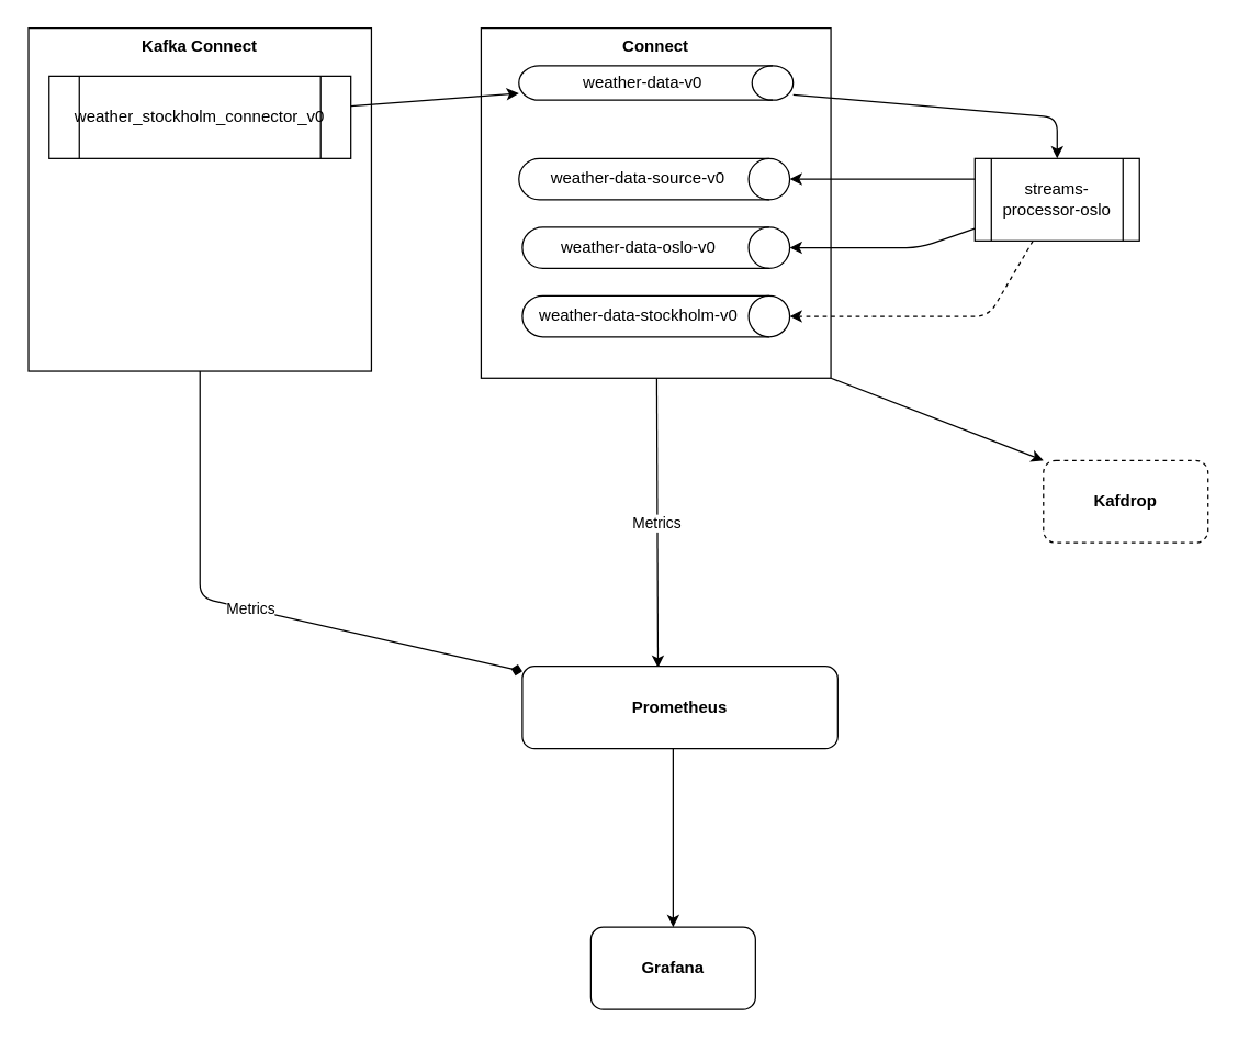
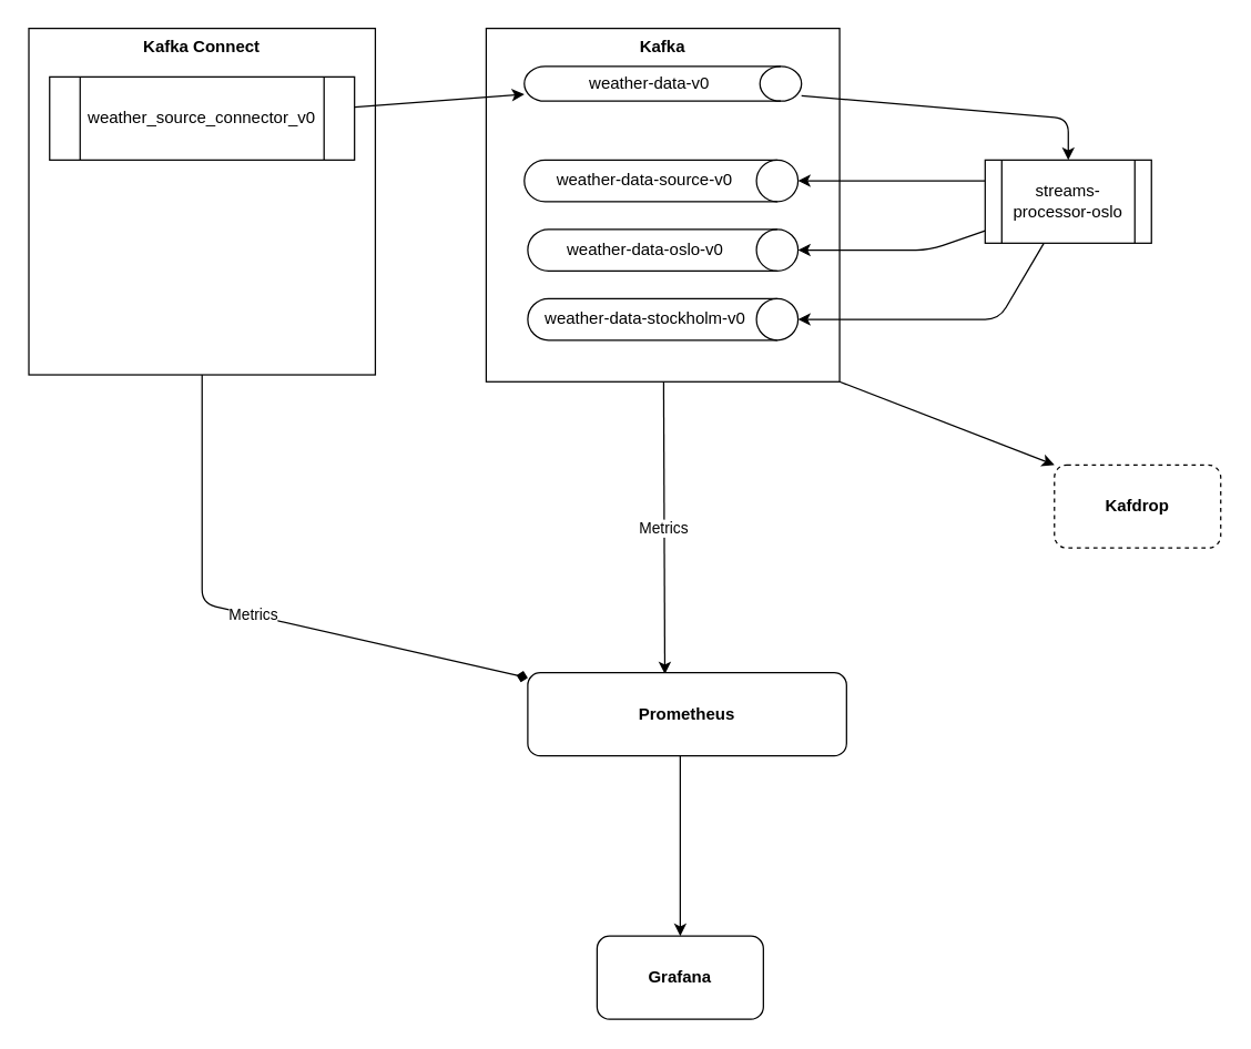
  <mxCell id="0" />
  <mxCell id="1" parent="0" />
  <mxCell id="2" value="Metrics" style="edgeStyle=none;html=1;entryX=0.43;entryY=0.017;entryDx=0;entryDy=0;entryPerimeter=0;" edge="1" parent="1" source="4" target="19"><mxGeometry relative="1" as="geometry" /></mxCell>
  <mxCell id="3" style="edgeStyle=none;html=1;entryX=0;entryY=0;entryDx=0;entryDy=0;exitX=1;exitY=1;exitDx=0;exitDy=0;" edge="1" parent="1" source="4" target="21"><mxGeometry relative="1" as="geometry" /></mxCell>
- <mxCell id="4" value="&lt;b&gt;Connect&lt;/b&gt;" style="whiteSpace=wrap;html=1;aspect=fixed;verticalAlign=top;" vertex="1" parent="1"><mxGeometry x="350" y="20" width="255" height="255" as="geometry" /></mxCell>
+ <mxCell id="4" value="&lt;b&gt;Kafka&lt;/b&gt;" style="whiteSpace=wrap;html=1;aspect=fixed;verticalAlign=top;" vertex="1" parent="1"><mxGeometry x="350" y="20" width="255" height="255" as="geometry" /></mxCell>
  <mxCell id="5" value="Metrics" style="edgeStyle=none;html=1;endArrow=diamond;" edge="1" parent="1" source="6" target="19"><mxGeometry relative="1" as="geometry"><Array as="points"><mxPoint x="145" y="435" /></Array></mxGeometry></mxCell>
  <mxCell id="6" value="&lt;b&gt;Kafka Connect&lt;/b&gt;" style="whiteSpace=wrap;html=1;aspect=fixed;verticalAlign=top;" vertex="1" parent="1"><mxGeometry x="20" y="20" width="250" height="250" as="geometry" /></mxCell>
  <mxCell id="7" style="edgeStyle=none;html=1;" edge="1" parent="1" source="8" target="10"><mxGeometry relative="1" as="geometry" /></mxCell>
- <mxCell id="8" value="weather_stockholm_connector_v0" style="shape=process;whiteSpace=wrap;html=1;backgroundOutline=1;" vertex="1" parent="1"><mxGeometry x="35" y="55" width="220" height="60" as="geometry" /></mxCell>
+ <mxCell id="8" value="weather_source_connector_v0" style="shape=process;whiteSpace=wrap;html=1;backgroundOutline=1;" vertex="1" parent="1"><mxGeometry x="35" y="55" width="220" height="60" as="geometry" /></mxCell>
  <mxCell id="9" style="edgeStyle=none;html=1;entryX=0.5;entryY=0;entryDx=0;entryDy=0;" edge="1" parent="1" source="10" target="14"><mxGeometry relative="1" as="geometry"><Array as="points"><mxPoint x="770" y="85" /></Array></mxGeometry></mxCell>
  <mxCell id="10" value="weather-data-v0" style="shape=cylinder3;whiteSpace=wrap;html=1;boundedLbl=1;backgroundOutline=1;size=15;direction=south;" vertex="1" parent="1"><mxGeometry x="377.5" y="47.5" width="200" height="25" as="geometry" /></mxCell>
  <mxCell id="11" style="edgeStyle=none;html=1;entryX=0.5;entryY=0;entryDx=0;entryDy=0;entryPerimeter=0;exitX=0;exitY=0.25;exitDx=0;exitDy=0;" edge="1" parent="1" source="14" target="15"><mxGeometry relative="1" as="geometry" /></mxCell>
  <mxCell id="12" style="edgeStyle=none;html=1;entryX=0.5;entryY=0;entryDx=0;entryDy=0;entryPerimeter=0;" edge="1" parent="1" source="14" target="17"><mxGeometry relative="1" as="geometry"><Array as="points"><mxPoint x="670" y="180" /></Array></mxGeometry></mxCell>
- <mxCell id="13" style="edgeStyle=none;html=1;entryX=0.5;entryY=0;entryDx=0;entryDy=0;entryPerimeter=0;dashed=1;" edge="1" parent="1" source="14" target="16"><mxGeometry relative="1" as="geometry"><Array as="points"><mxPoint x="720" y="230" /></Array></mxGeometry></mxCell>
+ <mxCell id="13" style="edgeStyle=none;html=1;entryX=0.5;entryY=0;entryDx=0;entryDy=0;entryPerimeter=0;" edge="1" parent="1" source="14" target="16"><mxGeometry relative="1" as="geometry"><Array as="points"><mxPoint x="720" y="230" /></Array></mxGeometry></mxCell>
  <mxCell id="14" value="streams-processor-oslo" style="shape=process;whiteSpace=wrap;html=1;backgroundOutline=1;" vertex="1" parent="1"><mxGeometry x="710" y="115" width="120" height="60" as="geometry" /></mxCell>
  <mxCell id="15" value="weather-data-source-v0" style="shape=cylinder3;whiteSpace=wrap;html=1;boundedLbl=1;backgroundOutline=1;size=15;direction=south;" vertex="1" parent="1"><mxGeometry x="377.5" y="115" width="197.5" height="30" as="geometry" /></mxCell>
  <mxCell id="16" value="weather-data-stockholm-v0" style="shape=cylinder3;whiteSpace=wrap;html=1;boundedLbl=1;backgroundOutline=1;size=15;direction=south;" vertex="1" parent="1"><mxGeometry x="380" y="215" width="195" height="30" as="geometry" /></mxCell>
  <mxCell id="17" value="weather-data-oslo-v0" style="shape=cylinder3;whiteSpace=wrap;html=1;boundedLbl=1;backgroundOutline=1;size=15;direction=south;" vertex="1" parent="1"><mxGeometry x="380" y="165" width="195" height="30" as="geometry" /></mxCell>
  <mxCell id="18" style="edgeStyle=none;html=1;entryX=0.5;entryY=0;entryDx=0;entryDy=0;" edge="1" parent="1" target="20"><mxGeometry relative="1" as="geometry"><mxPoint x="490" y="545" as="sourcePoint" /></mxGeometry></mxCell>
  <mxCell id="19" value="&lt;b&gt;Prometheus&lt;/b&gt;" style="rounded=1;whiteSpace=wrap;html=1;" vertex="1" parent="1"><mxGeometry x="380" y="485" width="230" height="60" as="geometry" /></mxCell>
  <mxCell id="20" value="&lt;b&gt;Grafana&lt;/b&gt;" style="rounded=1;whiteSpace=wrap;html=1;" vertex="1" parent="1"><mxGeometry x="430" y="675" width="120" height="60" as="geometry" /></mxCell>
  <mxCell id="21" value="&lt;b&gt;Kafdrop&lt;/b&gt;" style="rounded=1;whiteSpace=wrap;html=1;dashed=1;" vertex="1" parent="1"><mxGeometry x="760" y="335" width="120" height="60" as="geometry" /></mxCell>
